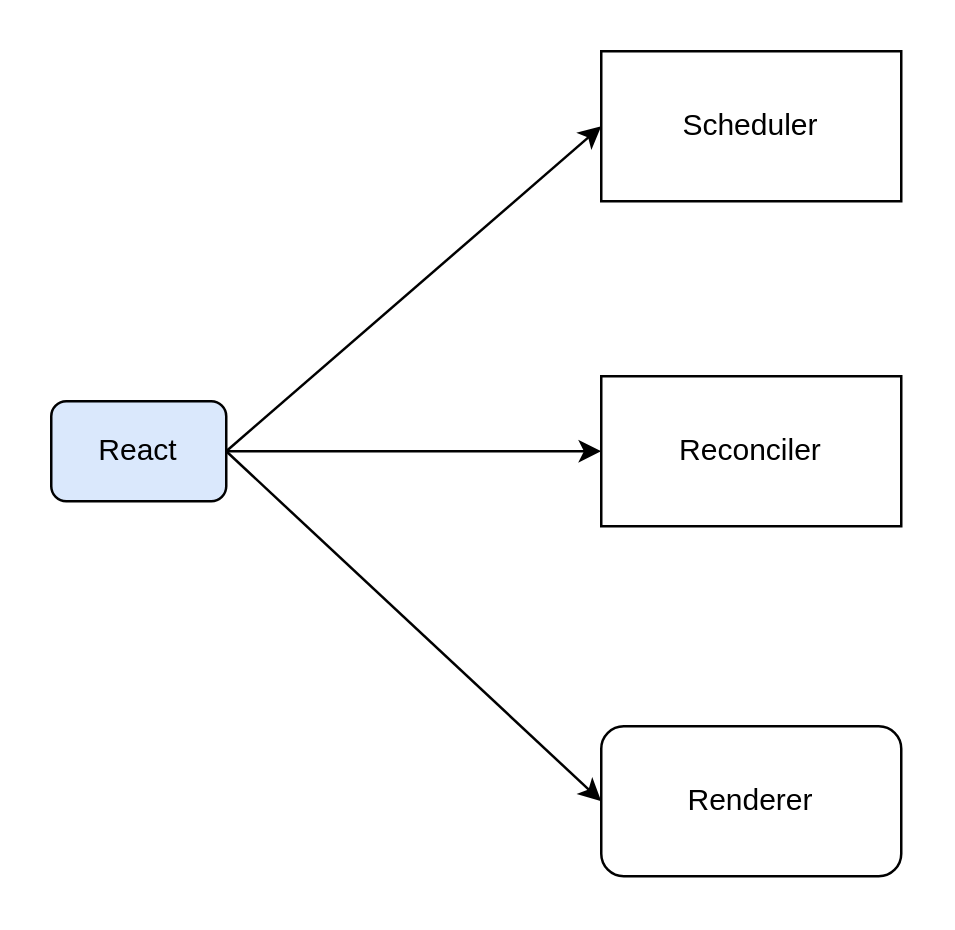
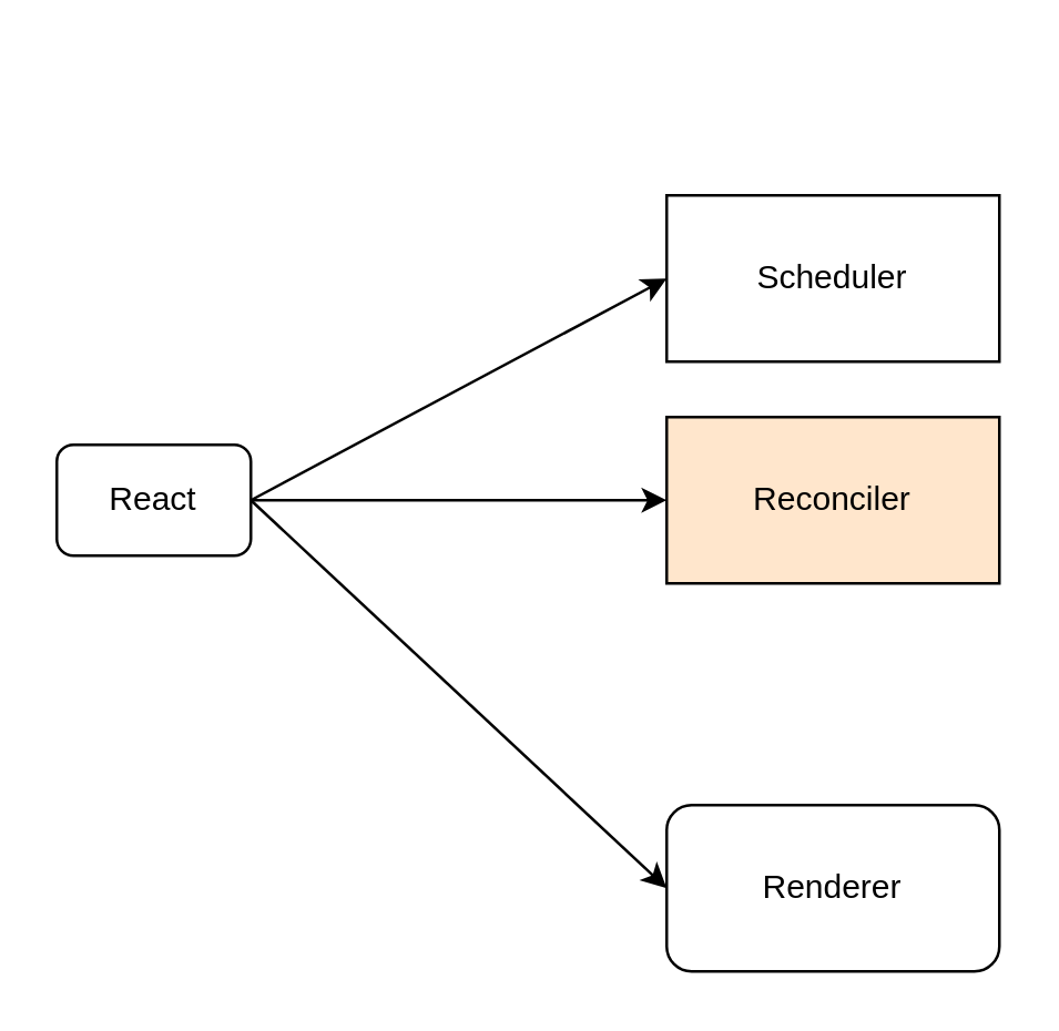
  <mxCell id="0" />
  <mxCell id="1" parent="0" />
- <mxCell id="2" value="React" style="rounded=1;whiteSpace=wrap;html=1;fillColor=#dae8fc;" vertex="1" parent="1"><mxGeometry x="20" y="160" width="70" height="40" as="geometry" /></mxCell>
- <mxCell id="3" value="Scheduler" style="rounded=0;whiteSpace=wrap;html=1;" vertex="1" parent="1"><mxGeometry x="240" y="20" width="120" height="60" as="geometry" /></mxCell>
- <mxCell id="4" value="Reconciler" style="rounded=0;whiteSpace=wrap;html=1;" vertex="1" parent="1"><mxGeometry x="240" y="150" width="120" height="60" as="geometry" /></mxCell>
+ <mxCell id="2" value="React" style="rounded=1;whiteSpace=wrap;html=1;" vertex="1" parent="1"><mxGeometry x="20" y="160" width="70" height="40" as="geometry" /></mxCell>
+ <mxCell id="3" value="Scheduler" style="rounded=0;whiteSpace=wrap;html=1;" vertex="1" parent="1"><mxGeometry x="240" y="70" width="120" height="60" as="geometry" /></mxCell>
+ <mxCell id="4" value="Reconciler" style="rounded=0;whiteSpace=wrap;html=1;fillColor=#ffe6cc;" vertex="1" parent="1"><mxGeometry x="240" y="150" width="120" height="60" as="geometry" /></mxCell>
  <mxCell id="5" value="Renderer" style="whiteSpace=wrap;html=1;rounded=1;" vertex="1" parent="1"><mxGeometry x="240" y="290" width="120" height="60" as="geometry" /></mxCell>
  <mxCell id="6" value="" style="endArrow=classic;html=1;entryX=0;entryY=0.5;entryDx=0;entryDy=0;" edge="1" parent="1" target="3"><mxGeometry width="50" height="50" relative="1" as="geometry"><mxPoint x="90" y="180" as="sourcePoint" /><mxPoint x="140" y="130" as="targetPoint" /></mxGeometry></mxCell>
  <mxCell id="7" value="" style="endArrow=classic;html=1;entryX=0;entryY=0.5;entryDx=0;entryDy=0;" edge="1" parent="1" target="4"><mxGeometry width="50" height="50" relative="1" as="geometry"><mxPoint x="90" y="180" as="sourcePoint" /><mxPoint x="140" y="130" as="targetPoint" /></mxGeometry></mxCell>
  <mxCell id="8" value="" style="endArrow=classic;html=1;entryX=0;entryY=0.5;entryDx=0;entryDy=0;" edge="1" parent="1" target="5"><mxGeometry width="50" height="50" relative="1" as="geometry"><mxPoint x="90" y="180" as="sourcePoint" /><mxPoint x="150" y="210" as="targetPoint" /></mxGeometry></mxCell>
